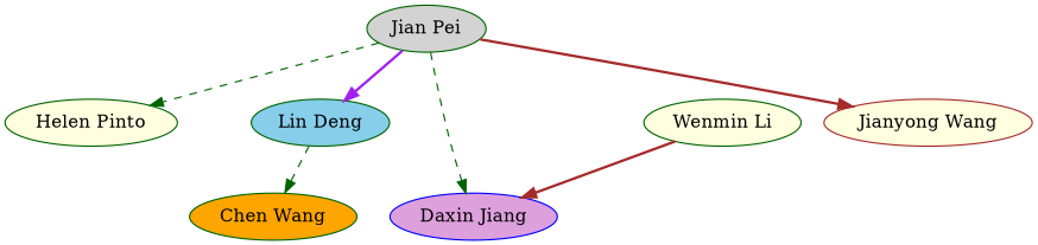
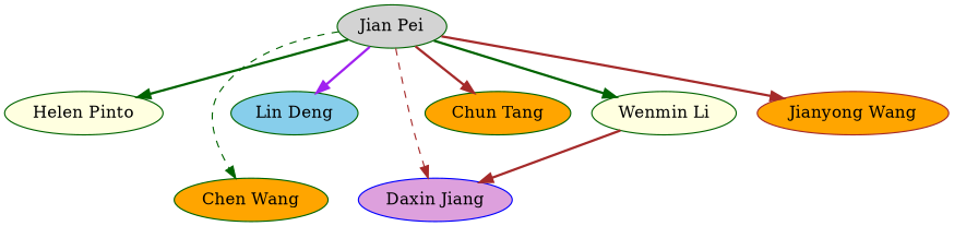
  strict digraph {
    node [color=darkgreen fillcolor=orange style=filled]
    edge [color=brown style=bold]
    "Jian Pei" [fillcolor=lightgrey]
    "Helen Pinto" [fillcolor=lightyellow]
    "Chen Wang"
    "Daxin Jiang" [color=blue fillcolor=plum]
    "Lin Deng" [fillcolor=skyblue]
+   "Chun Tang"
    "Wenmin Li" [fillcolor=lightyellow]
-   "Jianyong Wang" [color=brown fillcolor=lightyellow]
-   "Jian Pei" -> "Helen Pinto" [color=darkgreen style=dashed]
-   "Lin Deng" -> "Chen Wang" [color=darkgreen style=dashed]
-   "Jian Pei" -> "Daxin Jiang" [color=darkgreen style=dashed]
+   "Jianyong Wang" [color=brown]
+   "Jian Pei" -> "Helen Pinto" [color=darkgreen]
+   "Jian Pei" -> "Chen Wang" [color=darkgreen style=dashed]
+   "Jian Pei" -> "Daxin Jiang" [style=dashed]
    "Jian Pei" -> "Lin Deng" [color=purple]
+   "Jian Pei" -> "Chun Tang"
+   "Jian Pei" -> "Wenmin Li" [color=darkgreen]
    "Jian Pei" -> "Jianyong Wang"
    "Wenmin Li" -> "Daxin Jiang"
  }
